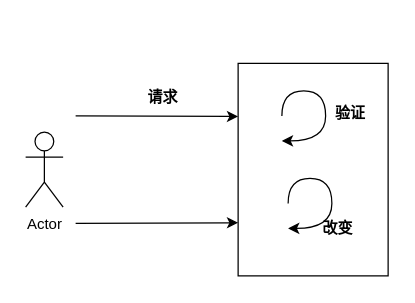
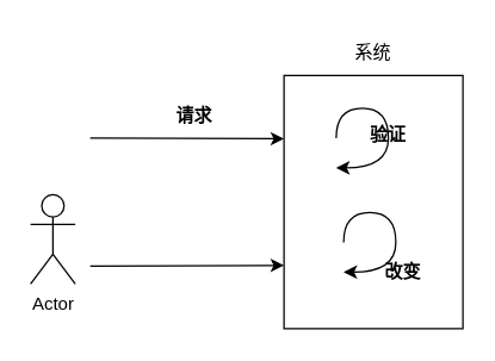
  <mxCell id="0" />
  <mxCell id="1" parent="0" />
  <mxCell id="2" value="" style="rounded=0;whiteSpace=wrap;html=1;" vertex="1" parent="1"><mxGeometry x="190" y="50" width="120" height="170" as="geometry" /></mxCell>
- <mxCell id="3" value="Actor" style="shape=umlActor;verticalLabelPosition=bottom;verticalAlign=top;html=1;outlineConnect=0;" vertex="1" parent="1"><mxGeometry x="20" y="105" width="30" height="60" as="geometry" /></mxCell>
+ <mxCell id="3" value="Actor" style="shape=umlActor;verticalLabelPosition=bottom;verticalAlign=top;html=1;outlineConnect=0;" vertex="1" parent="1"><mxGeometry x="20" y="130" width="30" height="60" as="geometry" /></mxCell>
  <mxCell id="4" value="" style="endArrow=classic;html=1;rounded=0;entryX=0;entryY=0.25;entryDx=0;entryDy=0;" edge="1" parent="1" target="2"><mxGeometry width="50" height="50" relative="1" as="geometry"><mxPoint x="60" y="92" as="sourcePoint" /><mxPoint x="150" y="92" as="targetPoint" /></mxGeometry></mxCell>
  <mxCell id="5" value="" style="endArrow=classic;html=1;rounded=0;entryX=0;entryY=0.75;entryDx=0;entryDy=0;" edge="1" parent="1" target="2"><mxGeometry width="50" height="50" relative="1" as="geometry"><mxPoint x="60" y="178" as="sourcePoint" /><mxPoint x="180" y="202.5" as="targetPoint" /></mxGeometry></mxCell>
  <mxCell id="6" value="" style="endArrow=classic;html=1;rounded=0;edgeStyle=orthogonalEdgeStyle;elbow=vertical;curved=1;" edge="1" parent="1"><mxGeometry width="50" height="50" relative="1" as="geometry"><mxPoint x="225" y="92" as="sourcePoint" /><mxPoint x="225" y="112" as="targetPoint" /><Array as="points"><mxPoint x="225" y="72" /><mxPoint x="260" y="72" /><mxPoint x="260" y="112" /></Array></mxGeometry></mxCell>
  <mxCell id="7" value="" style="endArrow=classic;html=1;rounded=0;edgeStyle=orthogonalEdgeStyle;elbow=vertical;curved=1;" edge="1" parent="1"><mxGeometry width="50" height="50" relative="1" as="geometry"><mxPoint x="230" y="162" as="sourcePoint" /><mxPoint x="230" y="182" as="targetPoint" /><Array as="points"><mxPoint x="230" y="142" /><mxPoint x="265" y="142" /><mxPoint x="265" y="182" /></Array></mxGeometry></mxCell>
  <mxCell id="8" value="请求" style="text;html=1;strokeColor=none;fillColor=none;align=center;verticalAlign=middle;whiteSpace=wrap;rounded=0;fontStyle=1" vertex="1" parent="1"><mxGeometry x="100" y="62" width="60" height="30" as="geometry" /></mxCell>
- <mxCell id="9" value="验证" style="text;html=1;strokeColor=none;fillColor=none;align=center;verticalAlign=middle;whiteSpace=wrap;rounded=0;fontStyle=1" vertex="1" parent="1"><mxGeometry x="250" y="75" width="60" height="30" as="geometry" /></mxCell>
+ <mxCell id="9" value="验证" style="text;html=1;strokeColor=none;fillColor=none;align=center;verticalAlign=middle;whiteSpace=wrap;rounded=0;fontStyle=1" vertex="1" parent="1"><mxGeometry x="230" y="75" width="60" height="30" as="geometry" /></mxCell>
  <mxCell id="10" value="改变" style="text;html=1;strokeColor=none;fillColor=none;align=center;verticalAlign=middle;whiteSpace=wrap;rounded=0;fontStyle=1" vertex="1" parent="1"><mxGeometry x="240" y="167" width="60" height="30" as="geometry" /></mxCell>
+ <mxCell id="11" value="系统" style="text;html=1;strokeColor=none;fillColor=none;align=center;verticalAlign=middle;whiteSpace=wrap;rounded=0;" vertex="1" parent="1"><mxGeometry x="220" y="20" width="60" height="30" as="geometry" /></mxCell>
